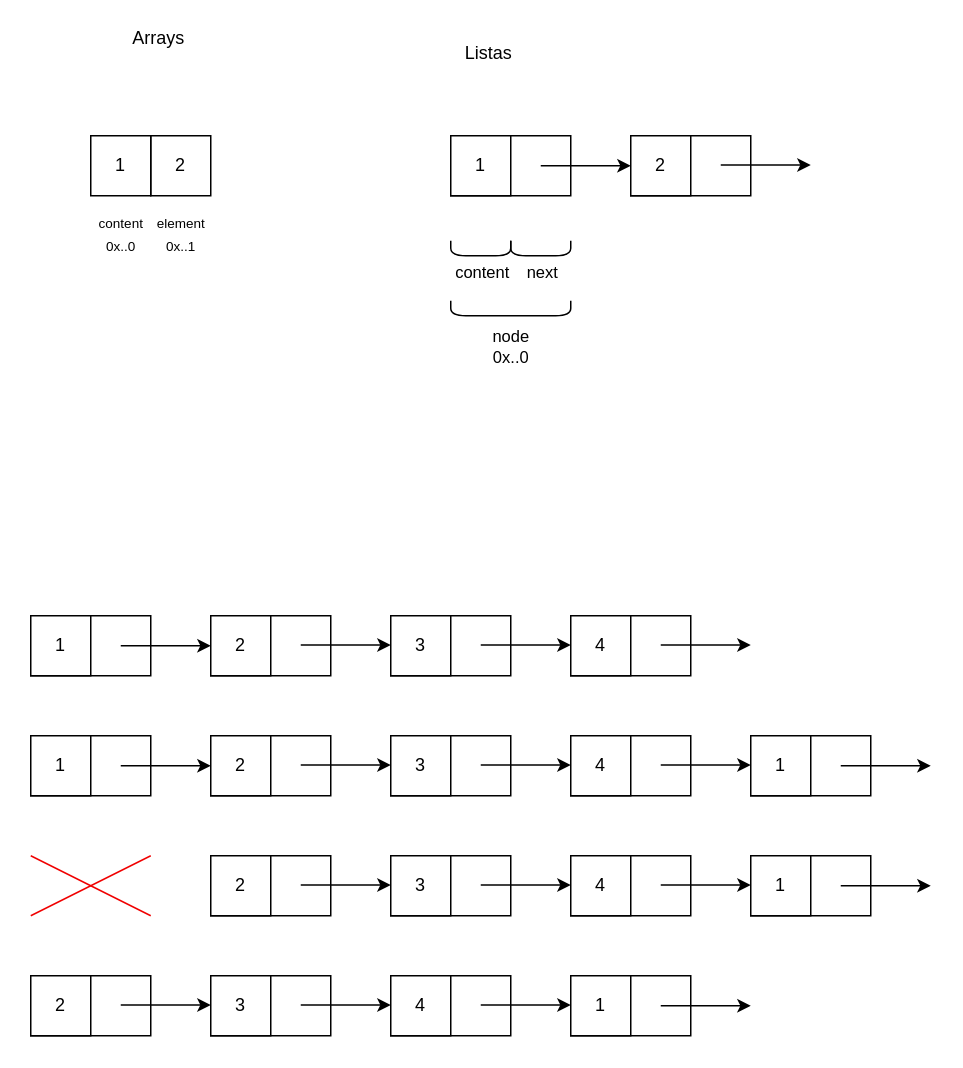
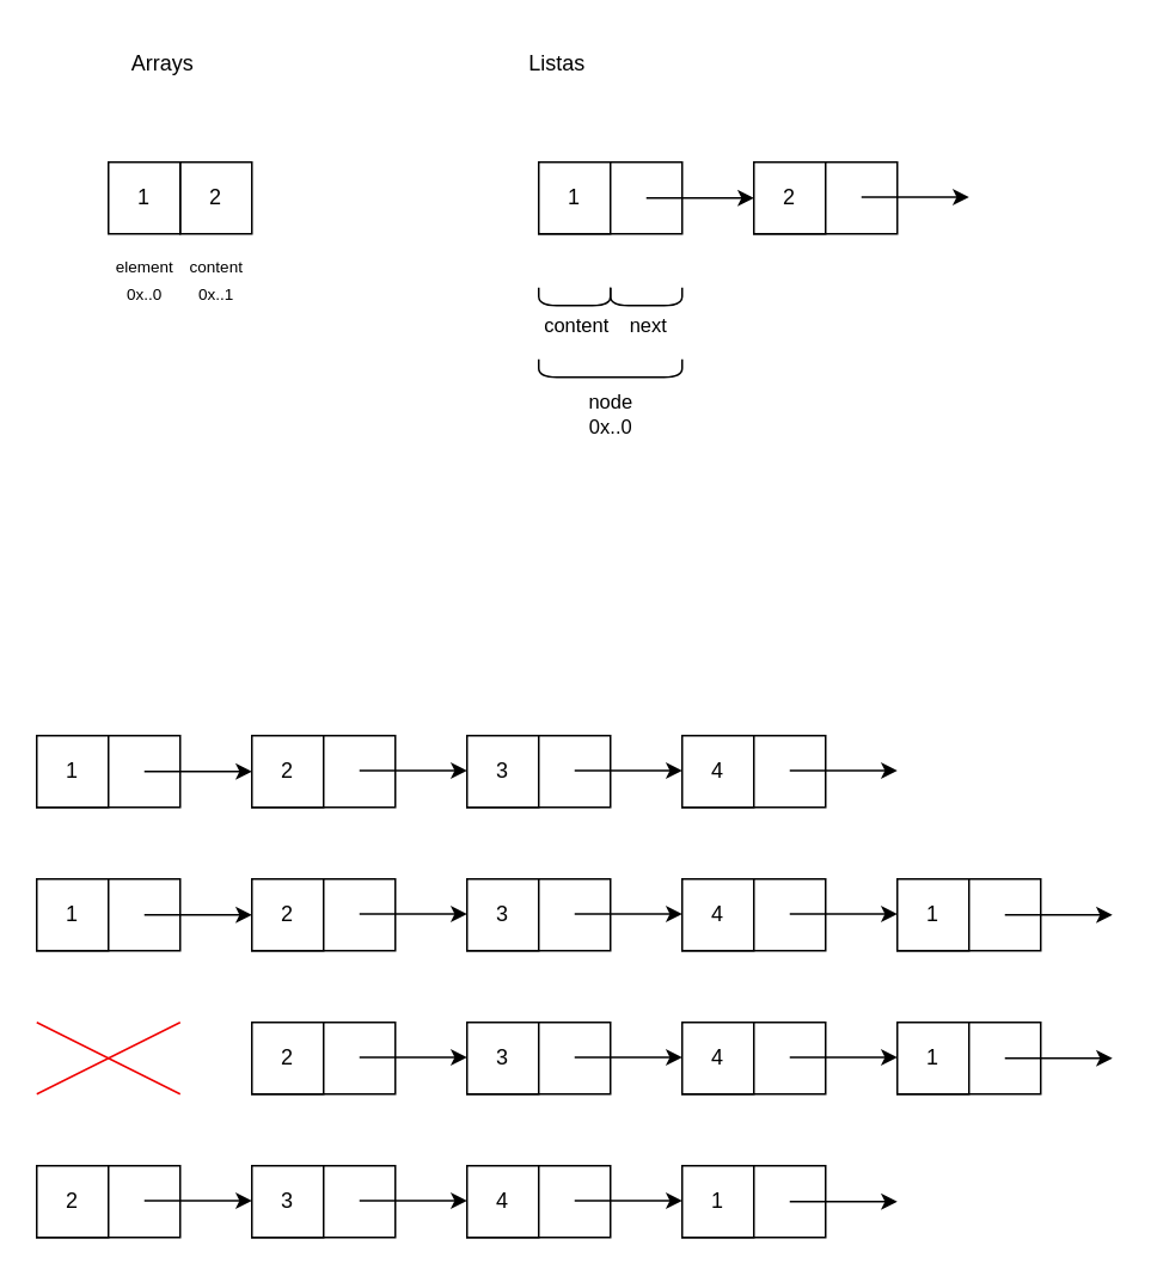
  <mxCell id="0" />
  <mxCell id="1" parent="0" />
  <mxCell id="2" value="" style="whiteSpace=wrap;html=1;" vertex="1" parent="1"><mxGeometry x="300" y="90" width="80" height="40" as="geometry" /></mxCell>
  <mxCell id="3" value="1" style="whiteSpace=wrap;html=1;" vertex="1" parent="1"><mxGeometry x="300" y="90" width="40" height="40" as="geometry" /></mxCell>
  <mxCell id="4" value="" style="whiteSpace=wrap;html=1;" vertex="1" parent="1"><mxGeometry x="420" y="90" width="80" height="40" as="geometry" /></mxCell>
  <mxCell id="5" value="2" style="whiteSpace=wrap;html=1;" vertex="1" parent="1"><mxGeometry x="420" y="90" width="40" height="40" as="geometry" /></mxCell>
- <mxCell id="6" value="Listas" style="text;html=1;align=center;verticalAlign=middle;resizable=0;points=[];autosize=1;strokeColor=none;fillColor=none;" vertex="1" parent="1"><mxGeometry x="300" y="20" width="50" height="30" as="geometry" /></mxCell>
+ <mxCell id="6" value="Listas" style="text;html=1;align=center;verticalAlign=middle;resizable=0;points=[];autosize=1;strokeColor=none;fillColor=none;" vertex="1" parent="1"><mxGeometry x="285" y="20" width="50" height="30" as="geometry" /></mxCell>
  <mxCell id="7" value="" style="edgeStyle=none;orthogonalLoop=1;jettySize=auto;html=1;" edge="1" parent="1" target="5"><mxGeometry width="100" relative="1" as="geometry"><mxPoint x="360" y="110" as="sourcePoint" /><mxPoint x="420" y="200" as="targetPoint" /><Array as="points" /></mxGeometry></mxCell>
  <mxCell id="8" value="" style="edgeStyle=none;orthogonalLoop=1;jettySize=auto;html=1;" edge="1" parent="1"><mxGeometry width="100" relative="1" as="geometry"><mxPoint x="480" y="109.5" as="sourcePoint" /><mxPoint x="540" y="109.5" as="targetPoint" /><Array as="points" /></mxGeometry></mxCell>
  <mxCell id="9" value="" style="endArrow=none;html=1;" edge="1" parent="1"><mxGeometry width="50" height="50" relative="1" as="geometry"><mxPoint x="300" y="160" as="sourcePoint" /><mxPoint x="340" y="160" as="targetPoint" /><Array as="points"><mxPoint x="300" y="170" /><mxPoint x="340" y="170" /></Array></mxGeometry></mxCell>
  <mxCell id="10" value="content" style="edgeLabel;html=1;align=center;verticalAlign=middle;resizable=0;points=[];" vertex="1" connectable="0" parent="9"><mxGeometry x="-0.033" y="-1" relative="1" as="geometry"><mxPoint x="1" y="9" as="offset" /></mxGeometry></mxCell>
  <mxCell id="11" value="" style="endArrow=none;html=1;" edge="1" parent="1"><mxGeometry width="50" height="50" relative="1" as="geometry"><mxPoint x="340" y="160" as="sourcePoint" /><mxPoint x="380" y="160" as="targetPoint" /><Array as="points"><mxPoint x="340" y="170" /><mxPoint x="380" y="170" /></Array></mxGeometry></mxCell>
  <mxCell id="12" value="next" style="edgeLabel;html=1;align=center;verticalAlign=middle;resizable=0;points=[];" vertex="1" connectable="0" parent="11"><mxGeometry x="-0.033" y="-1" relative="1" as="geometry"><mxPoint x="1" y="9" as="offset" /></mxGeometry></mxCell>
  <mxCell id="13" value="" style="endArrow=none;html=1;" edge="1" parent="1"><mxGeometry width="50" height="50" relative="1" as="geometry"><mxPoint x="300" y="200" as="sourcePoint" /><mxPoint x="380" y="200" as="targetPoint" /><Array as="points"><mxPoint x="300" y="210" /><mxPoint x="380" y="210" /></Array></mxGeometry></mxCell>
  <mxCell id="14" value="node&lt;br&gt;0x..0" style="edgeLabel;html=1;align=center;verticalAlign=middle;resizable=0;points=[];" vertex="1" connectable="0" parent="13"><mxGeometry x="-0.033" y="-1" relative="1" as="geometry"><mxPoint x="1" y="19" as="offset" /></mxGeometry></mxCell>
  <mxCell id="15" value="2" style="whiteSpace=wrap;html=1;" vertex="1" parent="1"><mxGeometry x="100" y="90" width="40" height="40" as="geometry" /></mxCell>
  <mxCell id="16" value="1" style="whiteSpace=wrap;html=1;" vertex="1" parent="1"><mxGeometry x="60" y="90" width="40" height="40" as="geometry" /></mxCell>
- <mxCell id="17" value="Arrays" style="text;html=1;align=center;verticalAlign=middle;resizable=0;points=[];autosize=1;strokeColor=none;fillColor=none;" vertex="1" parent="1"><mxGeometry x="75" y="10" width="60" height="30" as="geometry" /></mxCell>
- <mxCell id="18" value="&lt;font style=&quot;font-size: 9px;&quot;&gt;content&lt;br&gt;0x..0&lt;/font&gt;" style="text;html=1;align=center;verticalAlign=middle;resizable=0;points=[];autosize=1;strokeColor=none;fillColor=none;" vertex="1" parent="1"><mxGeometry x="50" y="135" width="60" height="40" as="geometry" /></mxCell>
- <mxCell id="19" value="&lt;font style=&quot;font-size: 9px;&quot;&gt;element&lt;br&gt;0x..1&lt;/font&gt;" style="text;html=1;align=center;verticalAlign=middle;resizable=0;points=[];autosize=1;strokeColor=none;fillColor=none;" vertex="1" parent="1"><mxGeometry x="90" y="135" width="60" height="40" as="geometry" /></mxCell>
+ <mxCell id="17" value="Arrays" style="text;html=1;align=center;verticalAlign=middle;resizable=0;points=[];autosize=1;strokeColor=none;fillColor=none;" vertex="1" parent="1"><mxGeometry x="60" y="20" width="60" height="30" as="geometry" /></mxCell>
+ <mxCell id="18" value="&lt;font style=&quot;font-size: 9px;&quot;&gt;element&lt;br&gt;0x..0&lt;/font&gt;" style="text;html=1;align=center;verticalAlign=middle;resizable=0;points=[];autosize=1;strokeColor=none;fillColor=none;" vertex="1" parent="1"><mxGeometry x="50" y="135" width="60" height="40" as="geometry" /></mxCell>
+ <mxCell id="19" value="&lt;font style=&quot;font-size: 9px;&quot;&gt;content&lt;br&gt;0x..1&lt;/font&gt;" style="text;html=1;align=center;verticalAlign=middle;resizable=0;points=[];autosize=1;strokeColor=none;fillColor=none;" vertex="1" parent="1"><mxGeometry x="90" y="135" width="60" height="40" as="geometry" /></mxCell>
  <mxCell id="20" value="" style="whiteSpace=wrap;html=1;" vertex="1" parent="1"><mxGeometry x="20" y="410" width="80" height="40" as="geometry" /></mxCell>
  <mxCell id="21" value="1" style="whiteSpace=wrap;html=1;" vertex="1" parent="1"><mxGeometry x="20" y="410" width="40" height="40" as="geometry" /></mxCell>
  <mxCell id="22" value="" style="whiteSpace=wrap;html=1;" vertex="1" parent="1"><mxGeometry x="140" y="410" width="80" height="40" as="geometry" /></mxCell>
  <mxCell id="23" value="2" style="whiteSpace=wrap;html=1;" vertex="1" parent="1"><mxGeometry x="140" y="410" width="40" height="40" as="geometry" /></mxCell>
  <mxCell id="24" value="" style="edgeStyle=none;orthogonalLoop=1;jettySize=auto;html=1;" edge="1" parent="1" target="23"><mxGeometry width="100" relative="1" as="geometry"><mxPoint x="80" y="430" as="sourcePoint" /><mxPoint x="140" y="520" as="targetPoint" /><Array as="points" /></mxGeometry></mxCell>
  <mxCell id="25" value="" style="edgeStyle=none;orthogonalLoop=1;jettySize=auto;html=1;" edge="1" parent="1"><mxGeometry width="100" relative="1" as="geometry"><mxPoint x="200" y="429.5" as="sourcePoint" /><mxPoint x="260" y="429.5" as="targetPoint" /><Array as="points" /></mxGeometry></mxCell>
  <mxCell id="26" value="" style="whiteSpace=wrap;html=1;" vertex="1" parent="1"><mxGeometry x="260" y="410" width="80" height="40" as="geometry" /></mxCell>
  <mxCell id="27" value="3" style="whiteSpace=wrap;html=1;" vertex="1" parent="1"><mxGeometry x="260" y="410" width="40" height="40" as="geometry" /></mxCell>
  <mxCell id="28" value="" style="edgeStyle=none;orthogonalLoop=1;jettySize=auto;html=1;" edge="1" parent="1"><mxGeometry width="100" relative="1" as="geometry"><mxPoint x="320" y="429.5" as="sourcePoint" /><mxPoint x="380" y="429.5" as="targetPoint" /><Array as="points" /></mxGeometry></mxCell>
  <mxCell id="29" value="" style="whiteSpace=wrap;html=1;" vertex="1" parent="1"><mxGeometry x="380" y="410" width="80" height="40" as="geometry" /></mxCell>
  <mxCell id="30" value="4" style="whiteSpace=wrap;html=1;" vertex="1" parent="1"><mxGeometry x="380" y="410" width="40" height="40" as="geometry" /></mxCell>
  <mxCell id="31" value="" style="edgeStyle=none;orthogonalLoop=1;jettySize=auto;html=1;" edge="1" parent="1"><mxGeometry width="100" relative="1" as="geometry"><mxPoint x="440" y="429.5" as="sourcePoint" /><mxPoint x="500" y="429.5" as="targetPoint" /><Array as="points" /></mxGeometry></mxCell>
  <mxCell id="32" value="" style="whiteSpace=wrap;html=1;" vertex="1" parent="1"><mxGeometry x="20" y="490" width="80" height="40" as="geometry" /></mxCell>
  <mxCell id="33" value="1" style="whiteSpace=wrap;html=1;" vertex="1" parent="1"><mxGeometry x="20" y="490" width="40" height="40" as="geometry" /></mxCell>
  <mxCell id="34" value="" style="whiteSpace=wrap;html=1;" vertex="1" parent="1"><mxGeometry x="140" y="490" width="80" height="40" as="geometry" /></mxCell>
  <mxCell id="35" value="2" style="whiteSpace=wrap;html=1;" vertex="1" parent="1"><mxGeometry x="140" y="490" width="40" height="40" as="geometry" /></mxCell>
  <mxCell id="36" value="" style="edgeStyle=none;orthogonalLoop=1;jettySize=auto;html=1;" edge="1" parent="1" target="35"><mxGeometry width="100" relative="1" as="geometry"><mxPoint x="80" y="510" as="sourcePoint" /><mxPoint x="140" y="600" as="targetPoint" /><Array as="points" /></mxGeometry></mxCell>
  <mxCell id="37" value="" style="edgeStyle=none;orthogonalLoop=1;jettySize=auto;html=1;" edge="1" parent="1"><mxGeometry width="100" relative="1" as="geometry"><mxPoint x="200" y="509.5" as="sourcePoint" /><mxPoint x="260" y="509.5" as="targetPoint" /><Array as="points" /></mxGeometry></mxCell>
  <mxCell id="38" value="" style="whiteSpace=wrap;html=1;" vertex="1" parent="1"><mxGeometry x="260" y="490" width="80" height="40" as="geometry" /></mxCell>
  <mxCell id="39" value="3" style="whiteSpace=wrap;html=1;" vertex="1" parent="1"><mxGeometry x="260" y="490" width="40" height="40" as="geometry" /></mxCell>
  <mxCell id="40" value="" style="edgeStyle=none;orthogonalLoop=1;jettySize=auto;html=1;" edge="1" parent="1"><mxGeometry width="100" relative="1" as="geometry"><mxPoint x="320" y="509.5" as="sourcePoint" /><mxPoint x="380" y="509.5" as="targetPoint" /><Array as="points" /></mxGeometry></mxCell>
  <mxCell id="41" value="" style="whiteSpace=wrap;html=1;" vertex="1" parent="1"><mxGeometry x="380" y="490" width="80" height="40" as="geometry" /></mxCell>
  <mxCell id="42" value="4" style="whiteSpace=wrap;html=1;" vertex="1" parent="1"><mxGeometry x="380" y="490" width="40" height="40" as="geometry" /></mxCell>
  <mxCell id="43" value="" style="edgeStyle=none;orthogonalLoop=1;jettySize=auto;html=1;" edge="1" parent="1"><mxGeometry width="100" relative="1" as="geometry"><mxPoint x="440" y="509.5" as="sourcePoint" /><mxPoint x="500" y="509.5" as="targetPoint" /><Array as="points" /></mxGeometry></mxCell>
  <mxCell id="44" value="" style="whiteSpace=wrap;html=1;" vertex="1" parent="1"><mxGeometry x="500" y="490" width="80" height="40" as="geometry" /></mxCell>
  <mxCell id="45" value="1" style="whiteSpace=wrap;html=1;" vertex="1" parent="1"><mxGeometry x="500" y="490" width="40" height="40" as="geometry" /></mxCell>
  <mxCell id="46" value="" style="edgeStyle=none;orthogonalLoop=1;jettySize=auto;html=1;" edge="1" parent="1"><mxGeometry width="100" relative="1" as="geometry"><mxPoint x="560" y="510" as="sourcePoint" /><mxPoint x="620" y="510" as="targetPoint" /><Array as="points" /></mxGeometry></mxCell>
  <mxCell id="47" value="" style="whiteSpace=wrap;html=1;" vertex="1" parent="1"><mxGeometry x="140" y="570" width="80" height="40" as="geometry" /></mxCell>
  <mxCell id="48" value="2" style="whiteSpace=wrap;html=1;" vertex="1" parent="1"><mxGeometry x="140" y="570" width="40" height="40" as="geometry" /></mxCell>
  <mxCell id="49" value="" style="edgeStyle=none;orthogonalLoop=1;jettySize=auto;html=1;" edge="1" parent="1"><mxGeometry width="100" relative="1" as="geometry"><mxPoint x="200" y="589.5" as="sourcePoint" /><mxPoint x="260" y="589.5" as="targetPoint" /><Array as="points" /></mxGeometry></mxCell>
  <mxCell id="50" value="" style="whiteSpace=wrap;html=1;" vertex="1" parent="1"><mxGeometry x="260" y="570" width="80" height="40" as="geometry" /></mxCell>
  <mxCell id="51" value="3" style="whiteSpace=wrap;html=1;" vertex="1" parent="1"><mxGeometry x="260" y="570" width="40" height="40" as="geometry" /></mxCell>
  <mxCell id="52" value="" style="edgeStyle=none;orthogonalLoop=1;jettySize=auto;html=1;" edge="1" parent="1"><mxGeometry width="100" relative="1" as="geometry"><mxPoint x="320" y="589.5" as="sourcePoint" /><mxPoint x="380" y="589.5" as="targetPoint" /><Array as="points" /></mxGeometry></mxCell>
  <mxCell id="53" value="" style="whiteSpace=wrap;html=1;" vertex="1" parent="1"><mxGeometry x="380" y="570" width="80" height="40" as="geometry" /></mxCell>
  <mxCell id="54" value="4" style="whiteSpace=wrap;html=1;" vertex="1" parent="1"><mxGeometry x="380" y="570" width="40" height="40" as="geometry" /></mxCell>
  <mxCell id="55" value="" style="edgeStyle=none;orthogonalLoop=1;jettySize=auto;html=1;" edge="1" parent="1"><mxGeometry width="100" relative="1" as="geometry"><mxPoint x="440" y="589.5" as="sourcePoint" /><mxPoint x="500" y="589.5" as="targetPoint" /><Array as="points" /></mxGeometry></mxCell>
  <mxCell id="56" value="" style="whiteSpace=wrap;html=1;" vertex="1" parent="1"><mxGeometry x="500" y="570" width="80" height="40" as="geometry" /></mxCell>
  <mxCell id="57" value="1" style="whiteSpace=wrap;html=1;" vertex="1" parent="1"><mxGeometry x="500" y="570" width="40" height="40" as="geometry" /></mxCell>
  <mxCell id="58" value="" style="edgeStyle=none;orthogonalLoop=1;jettySize=auto;html=1;" edge="1" parent="1"><mxGeometry width="100" relative="1" as="geometry"><mxPoint x="560" y="590" as="sourcePoint" /><mxPoint x="620" y="590" as="targetPoint" /><Array as="points" /></mxGeometry></mxCell>
  <mxCell id="59" value="" style="endArrow=none;html=1;fontSize=9;strokeColor=#F00000;" edge="1" parent="1"><mxGeometry width="50" height="50" relative="1" as="geometry"><mxPoint x="20" y="610" as="sourcePoint" /><mxPoint x="100" y="570" as="targetPoint" /></mxGeometry></mxCell>
  <mxCell id="60" value="" style="endArrow=none;html=1;fontSize=9;strokeColor=#F00000;" edge="1" parent="1"><mxGeometry width="50" height="50" relative="1" as="geometry"><mxPoint x="100" y="610" as="sourcePoint" /><mxPoint x="20" y="570" as="targetPoint" /></mxGeometry></mxCell>
  <mxCell id="61" value="" style="whiteSpace=wrap;html=1;" vertex="1" parent="1"><mxGeometry x="20" y="650" width="80" height="40" as="geometry" /></mxCell>
  <mxCell id="62" value="2" style="whiteSpace=wrap;html=1;" vertex="1" parent="1"><mxGeometry x="20" y="650" width="40" height="40" as="geometry" /></mxCell>
  <mxCell id="63" value="" style="edgeStyle=none;orthogonalLoop=1;jettySize=auto;html=1;" edge="1" parent="1"><mxGeometry width="100" relative="1" as="geometry"><mxPoint x="80" y="669.5" as="sourcePoint" /><mxPoint x="140" y="669.5" as="targetPoint" /><Array as="points" /></mxGeometry></mxCell>
  <mxCell id="64" value="" style="whiteSpace=wrap;html=1;" vertex="1" parent="1"><mxGeometry x="140" y="650" width="80" height="40" as="geometry" /></mxCell>
  <mxCell id="65" value="3" style="whiteSpace=wrap;html=1;" vertex="1" parent="1"><mxGeometry x="140" y="650" width="40" height="40" as="geometry" /></mxCell>
  <mxCell id="66" value="" style="edgeStyle=none;orthogonalLoop=1;jettySize=auto;html=1;" edge="1" parent="1"><mxGeometry width="100" relative="1" as="geometry"><mxPoint x="200" y="669.5" as="sourcePoint" /><mxPoint x="260" y="669.5" as="targetPoint" /><Array as="points" /></mxGeometry></mxCell>
  <mxCell id="67" value="" style="whiteSpace=wrap;html=1;" vertex="1" parent="1"><mxGeometry x="260" y="650" width="80" height="40" as="geometry" /></mxCell>
  <mxCell id="68" value="4" style="whiteSpace=wrap;html=1;" vertex="1" parent="1"><mxGeometry x="260" y="650" width="40" height="40" as="geometry" /></mxCell>
  <mxCell id="69" value="" style="edgeStyle=none;orthogonalLoop=1;jettySize=auto;html=1;" edge="1" parent="1"><mxGeometry width="100" relative="1" as="geometry"><mxPoint x="320" y="669.5" as="sourcePoint" /><mxPoint x="380" y="669.5" as="targetPoint" /><Array as="points" /></mxGeometry></mxCell>
  <mxCell id="70" value="" style="whiteSpace=wrap;html=1;" vertex="1" parent="1"><mxGeometry x="380" y="650" width="80" height="40" as="geometry" /></mxCell>
  <mxCell id="71" value="1" style="whiteSpace=wrap;html=1;" vertex="1" parent="1"><mxGeometry x="380" y="650" width="40" height="40" as="geometry" /></mxCell>
  <mxCell id="72" value="" style="edgeStyle=none;orthogonalLoop=1;jettySize=auto;html=1;" edge="1" parent="1"><mxGeometry width="100" relative="1" as="geometry"><mxPoint x="440" y="670" as="sourcePoint" /><mxPoint x="500" y="670" as="targetPoint" /><Array as="points" /></mxGeometry></mxCell>
